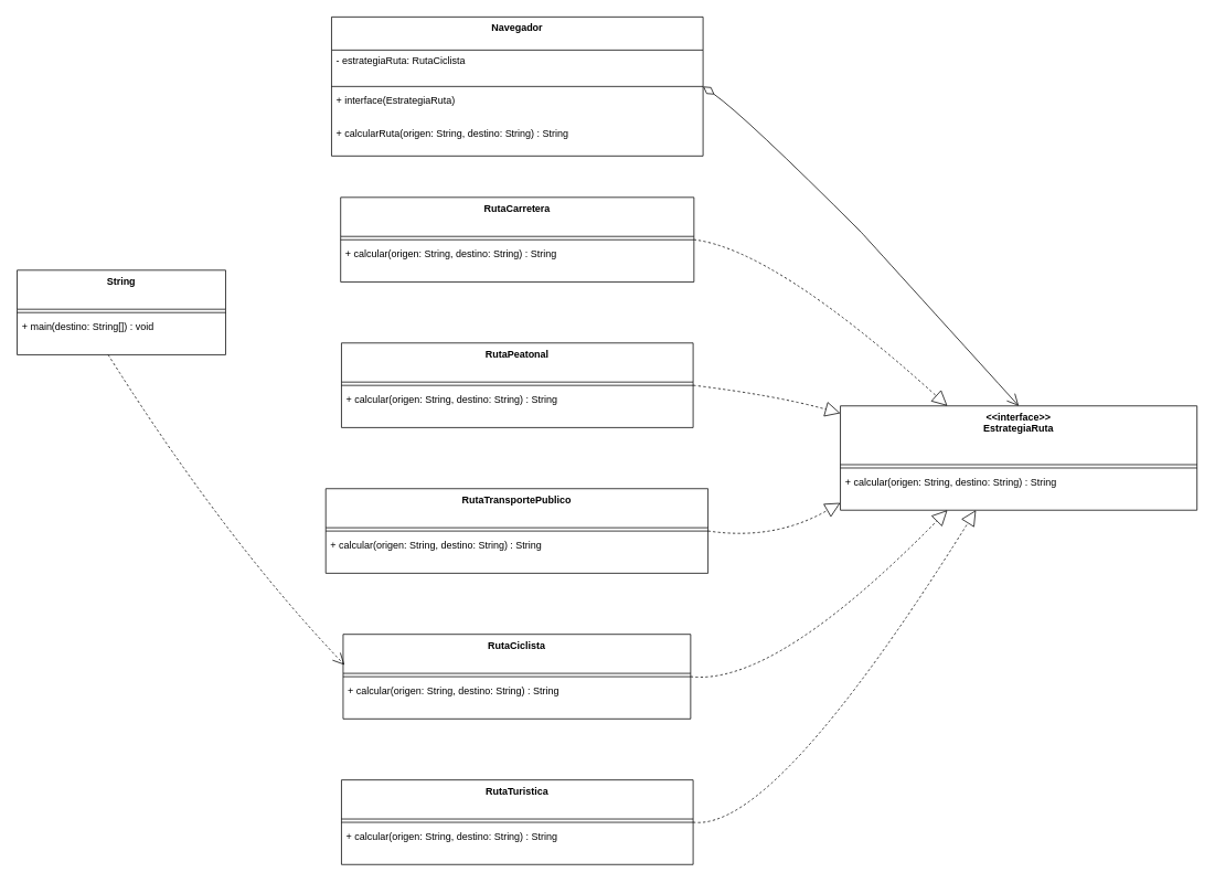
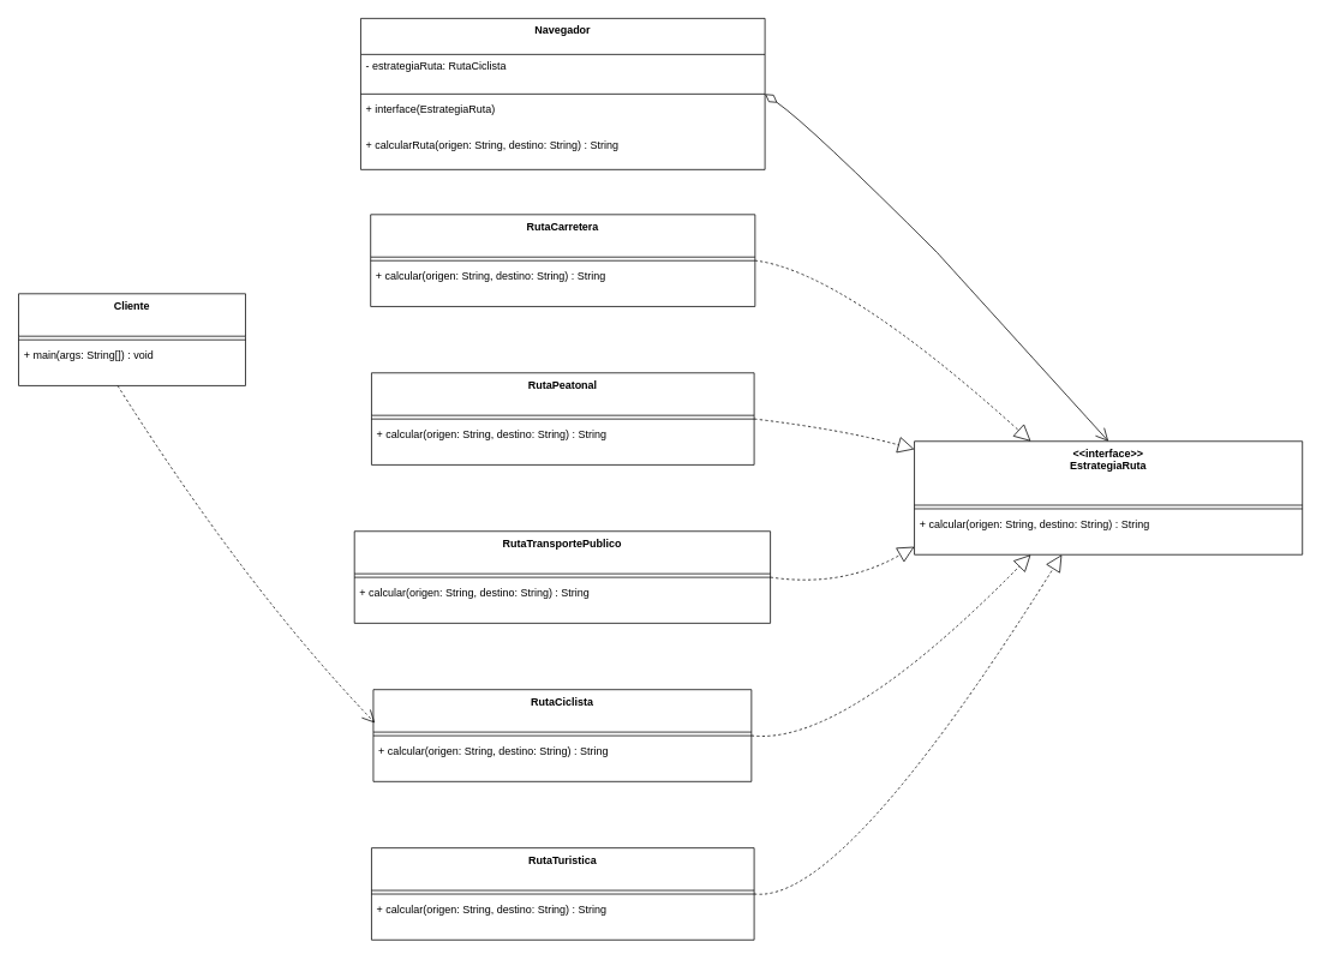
  <mxCell id="0" />
  <mxCell id="1" parent="0" />
  <mxCell id="2" value="Navegador" style="swimlane;fontStyle=1;align=center;verticalAlign=top;childLayout=stackLayout;horizontal=1;startSize=40;horizontalStack=0;resizeParent=1;resizeParentMax=0;resizeLast=0;collapsible=0;marginBottom=0;" vertex="1" parent="1"><mxGeometry x="400" y="20" width="449" height="168" as="geometry" /></mxCell>
  <mxCell id="3" value="- estrategiaRuta: RutaCiclista" style="text;strokeColor=none;fillColor=none;align=left;verticalAlign=top;spacingLeft=4;spacingRight=4;overflow=hidden;rotatable=0;points=[[0,0.5],[1,0.5]];portConstraint=eastwest;" vertex="1" parent="2"><mxGeometry y="40" width="449" height="40" as="geometry" /></mxCell>
  <mxCell id="4" style="line;strokeWidth=1;fillColor=none;align=left;verticalAlign=middle;spacingTop=-1;spacingLeft=3;spacingRight=3;rotatable=0;labelPosition=right;points=[];portConstraint=eastwest;strokeColor=inherit;" vertex="1" parent="2"><mxGeometry y="80" width="449" height="8" as="geometry" /></mxCell>
  <mxCell id="5" value="+ interface(EstrategiaRuta)" style="text;strokeColor=none;fillColor=none;align=left;verticalAlign=top;spacingLeft=4;spacingRight=4;overflow=hidden;rotatable=0;points=[[0,0.5],[1,0.5]];portConstraint=eastwest;" vertex="1" parent="2"><mxGeometry y="88" width="449" height="40" as="geometry" /></mxCell>
  <mxCell id="6" value="+ calcularRuta(origen: String, destino: String) : String" style="text;strokeColor=none;fillColor=none;align=left;verticalAlign=top;spacingLeft=4;spacingRight=4;overflow=hidden;rotatable=0;points=[[0,0.5],[1,0.5]];portConstraint=eastwest;" vertex="1" parent="2"><mxGeometry y="128" width="449" height="40" as="geometry" /></mxCell>
  <mxCell id="7" value="&lt;&lt;interface&gt;&gt;&#10;EstrategiaRuta" style="swimlane;fontStyle=1;align=center;verticalAlign=top;childLayout=stackLayout;horizontal=1;startSize=71;horizontalStack=0;resizeParent=1;resizeParentMax=0;resizeLast=0;collapsible=0;marginBottom=0;" vertex="1" parent="1"><mxGeometry x="1015" y="490" width="431" height="126" as="geometry" /></mxCell>
  <mxCell id="8" style="line;strokeWidth=1;fillColor=none;align=left;verticalAlign=middle;spacingTop=-1;spacingLeft=3;spacingRight=3;rotatable=0;labelPosition=right;points=[];portConstraint=eastwest;strokeColor=inherit;" vertex="1" parent="7"><mxGeometry y="71" width="431" height="8" as="geometry" /></mxCell>
  <mxCell id="9" value="+ calcular(origen: String, destino: String) : String" style="text;strokeColor=none;fillColor=none;align=left;verticalAlign=top;spacingLeft=4;spacingRight=4;overflow=hidden;rotatable=0;points=[[0,0.5],[1,0.5]];portConstraint=eastwest;" vertex="1" parent="7"><mxGeometry y="79" width="431" height="47" as="geometry" /></mxCell>
  <mxCell id="10" value="RutaCarretera" style="swimlane;fontStyle=1;align=center;verticalAlign=top;childLayout=stackLayout;horizontal=1;startSize=47.2;horizontalStack=0;resizeParent=1;resizeParentMax=0;resizeLast=0;collapsible=0;marginBottom=0;" vertex="1" parent="1"><mxGeometry x="411" y="238" width="427" height="102.2" as="geometry" /></mxCell>
  <mxCell id="11" style="line;strokeWidth=1;fillColor=none;align=left;verticalAlign=middle;spacingTop=-1;spacingLeft=3;spacingRight=3;rotatable=0;labelPosition=right;points=[];portConstraint=eastwest;strokeColor=inherit;" vertex="1" parent="10"><mxGeometry y="47.2" width="427" height="8" as="geometry" /></mxCell>
  <mxCell id="12" value="+ calcular(origen: String, destino: String) : String" style="text;strokeColor=none;fillColor=none;align=left;verticalAlign=top;spacingLeft=4;spacingRight=4;overflow=hidden;rotatable=0;points=[[0,0.5],[1,0.5]];portConstraint=eastwest;" vertex="1" parent="10"><mxGeometry y="55.2" width="427" height="47" as="geometry" /></mxCell>
  <mxCell id="13" value="RutaPeatonal" style="swimlane;fontStyle=1;align=center;verticalAlign=top;childLayout=stackLayout;horizontal=1;startSize=47.2;horizontalStack=0;resizeParent=1;resizeParentMax=0;resizeLast=0;collapsible=0;marginBottom=0;" vertex="1" parent="1"><mxGeometry x="412" y="414" width="425" height="102.2" as="geometry" /></mxCell>
  <mxCell id="14" style="line;strokeWidth=1;fillColor=none;align=left;verticalAlign=middle;spacingTop=-1;spacingLeft=3;spacingRight=3;rotatable=0;labelPosition=right;points=[];portConstraint=eastwest;strokeColor=inherit;" vertex="1" parent="13"><mxGeometry y="47.2" width="425" height="8" as="geometry" /></mxCell>
  <mxCell id="15" value="+ calcular(origen: String, destino: String) : String" style="text;strokeColor=none;fillColor=none;align=left;verticalAlign=top;spacingLeft=4;spacingRight=4;overflow=hidden;rotatable=0;points=[[0,0.5],[1,0.5]];portConstraint=eastwest;" vertex="1" parent="13"><mxGeometry y="55.2" width="425" height="47" as="geometry" /></mxCell>
  <mxCell id="16" value="RutaTransportePublico" style="swimlane;fontStyle=1;align=center;verticalAlign=top;childLayout=stackLayout;horizontal=1;startSize=47.2;horizontalStack=0;resizeParent=1;resizeParentMax=0;resizeLast=0;collapsible=0;marginBottom=0;" vertex="1" parent="1"><mxGeometry x="393" y="590" width="462" height="102.2" as="geometry" /></mxCell>
  <mxCell id="17" style="line;strokeWidth=1;fillColor=none;align=left;verticalAlign=middle;spacingTop=-1;spacingLeft=3;spacingRight=3;rotatable=0;labelPosition=right;points=[];portConstraint=eastwest;strokeColor=inherit;" vertex="1" parent="16"><mxGeometry y="47.2" width="462" height="8" as="geometry" /></mxCell>
  <mxCell id="18" value="+ calcular(origen: String, destino: String) : String" style="text;strokeColor=none;fillColor=none;align=left;verticalAlign=top;spacingLeft=4;spacingRight=4;overflow=hidden;rotatable=0;points=[[0,0.5],[1,0.5]];portConstraint=eastwest;" vertex="1" parent="16"><mxGeometry y="55.2" width="462" height="47" as="geometry" /></mxCell>
  <mxCell id="19" value="RutaCiclista" style="swimlane;fontStyle=1;align=center;verticalAlign=top;childLayout=stackLayout;horizontal=1;startSize=47.2;horizontalStack=0;resizeParent=1;resizeParentMax=0;resizeLast=0;collapsible=0;marginBottom=0;" vertex="1" parent="1"><mxGeometry x="414" y="766" width="420" height="102.2" as="geometry" /></mxCell>
  <mxCell id="20" style="line;strokeWidth=1;fillColor=none;align=left;verticalAlign=middle;spacingTop=-1;spacingLeft=3;spacingRight=3;rotatable=0;labelPosition=right;points=[];portConstraint=eastwest;strokeColor=inherit;" vertex="1" parent="19"><mxGeometry y="47.2" width="420" height="8" as="geometry" /></mxCell>
  <mxCell id="21" value="+ calcular(origen: String, destino: String) : String" style="text;strokeColor=none;fillColor=none;align=left;verticalAlign=top;spacingLeft=4;spacingRight=4;overflow=hidden;rotatable=0;points=[[0,0.5],[1,0.5]];portConstraint=eastwest;" vertex="1" parent="19"><mxGeometry y="55.2" width="420" height="47" as="geometry" /></mxCell>
  <mxCell id="22" value="RutaTuristica" style="swimlane;fontStyle=1;align=center;verticalAlign=top;childLayout=stackLayout;horizontal=1;startSize=47.2;horizontalStack=0;resizeParent=1;resizeParentMax=0;resizeLast=0;collapsible=0;marginBottom=0;" vertex="1" parent="1"><mxGeometry x="412" y="942" width="425" height="102.2" as="geometry" /></mxCell>
  <mxCell id="23" style="line;strokeWidth=1;fillColor=none;align=left;verticalAlign=middle;spacingTop=-1;spacingLeft=3;spacingRight=3;rotatable=0;labelPosition=right;points=[];portConstraint=eastwest;strokeColor=inherit;" vertex="1" parent="22"><mxGeometry y="47.2" width="425" height="8" as="geometry" /></mxCell>
  <mxCell id="24" value="+ calcular(origen: String, destino: String) : String" style="text;strokeColor=none;fillColor=none;align=left;verticalAlign=top;spacingLeft=4;spacingRight=4;overflow=hidden;rotatable=0;points=[[0,0.5],[1,0.5]];portConstraint=eastwest;" vertex="1" parent="22"><mxGeometry y="55.2" width="425" height="47" as="geometry" /></mxCell>
- <mxCell id="25" value="String" style="swimlane;fontStyle=1;align=center;verticalAlign=top;childLayout=stackLayout;horizontal=1;startSize=47.2;horizontalStack=0;resizeParent=1;resizeParentMax=0;resizeLast=0;collapsible=0;marginBottom=0;" vertex="1" parent="1"><mxGeometry x="20" y="326" width="252" height="102.2" as="geometry" /></mxCell>
+ <mxCell id="25" value="Cliente" style="swimlane;fontStyle=1;align=center;verticalAlign=top;childLayout=stackLayout;horizontal=1;startSize=47.2;horizontalStack=0;resizeParent=1;resizeParentMax=0;resizeLast=0;collapsible=0;marginBottom=0;" vertex="1" parent="1"><mxGeometry x="20" y="326" width="252" height="102.2" as="geometry" /></mxCell>
  <mxCell id="26" style="line;strokeWidth=1;fillColor=none;align=left;verticalAlign=middle;spacingTop=-1;spacingLeft=3;spacingRight=3;rotatable=0;labelPosition=right;points=[];portConstraint=eastwest;strokeColor=inherit;" vertex="1" parent="25"><mxGeometry y="47.2" width="252" height="8" as="geometry" /></mxCell>
- <mxCell id="27" value="+ main(destino: String[]) : void" style="text;strokeColor=none;fillColor=none;align=left;verticalAlign=top;spacingLeft=4;spacingRight=4;overflow=hidden;rotatable=0;points=[[0,0.5],[1,0.5]];portConstraint=eastwest;" vertex="1" parent="25"><mxGeometry y="55.2" width="252" height="47" as="geometry" /></mxCell>
+ <mxCell id="27" value="+ main(args: String[]) : void" style="text;strokeColor=none;fillColor=none;align=left;verticalAlign=top;spacingLeft=4;spacingRight=4;overflow=hidden;rotatable=0;points=[[0,0.5],[1,0.5]];portConstraint=eastwest;" vertex="1" parent="25"><mxGeometry y="55.2" width="252" height="47" as="geometry" /></mxCell>
  <mxCell id="28" value="" style="curved=1;startArrow=diamondThin;startSize=14;startFill=0;endArrow=none;exitX=1;exitY=0.5;rounded=0;" edge="1" parent="1" source="2"><mxGeometry relative="1" as="geometry"><Array as="points"><mxPoint x="900" y="140" /></Array><mxPoint x="1040" y="280" as="targetPoint" /></mxGeometry></mxCell>
  <mxCell id="29" value="" style="curved=1;dashed=1;startArrow=none;endArrow=block;endSize=16;endFill=0;exitX=1;exitY=0.5;entryX=0.3;entryY=0;rounded=0;" edge="1" parent="1" source="10" target="7"><mxGeometry relative="1" as="geometry"><Array as="points"><mxPoint x="935" y="301" /></Array></mxGeometry></mxCell>
  <mxCell id="30" value="" style="curved=1;dashed=1;startArrow=none;endArrow=block;endSize=16;endFill=0;exitX=1;exitY=0.5;entryX=0;entryY=0.07;rounded=0;" edge="1" parent="1" source="13" target="7"><mxGeometry relative="1" as="geometry"><Array as="points"><mxPoint x="935" y="477" /></Array></mxGeometry></mxCell>
  <mxCell id="31" value="" style="curved=1;dashed=1;startArrow=none;endArrow=block;endSize=16;endFill=0;exitX=1;exitY=0.5;entryX=0;entryY=0.93;rounded=0;" edge="1" parent="1" source="16" target="7"><mxGeometry relative="1" as="geometry"><Array as="points"><mxPoint x="935" y="653" /></Array></mxGeometry></mxCell>
  <mxCell id="32" value="" style="curved=1;dashed=1;startArrow=none;endArrow=block;endSize=16;endFill=0;exitX=1;exitY=0.5;entryX=0.3;entryY=1;rounded=0;" edge="1" parent="1" source="19" target="7"><mxGeometry relative="1" as="geometry"><Array as="points"><mxPoint x="935" y="829" /></Array></mxGeometry></mxCell>
  <mxCell id="33" value="" style="curved=1;dashed=1;startArrow=none;endArrow=block;endSize=16;endFill=0;exitX=1;exitY=0.5;entryX=0.38;entryY=1;rounded=0;" edge="1" parent="1" source="22" target="7"><mxGeometry relative="1" as="geometry"><Array as="points"><mxPoint x="935" y="1005" /></Array></mxGeometry></mxCell>
  <mxCell id="34" value="" style="curved=1;dashed=1;startArrow=none;endArrow=open;endSize=12;exitX=0.68;exitY=1;entryX=0.004;entryY=0.362;rounded=0;entryDx=0;entryDy=0;entryPerimeter=0;" edge="1" parent="1" target="19"><mxGeometry relative="1" as="geometry"><Array as="points"><mxPoint x="272" y="653.2" /></Array><mxPoint x="130" y="428.2" as="sourcePoint" /><mxPoint x="332" y="641.2" as="targetPoint" /></mxGeometry></mxCell>
  <mxCell id="35" value="" style="curved=1;startArrow=none;endArrow=open;endSize=12;entryX=0.5;entryY=0;rounded=0;entryDx=0;entryDy=0;" edge="1" parent="1" target="7"><mxGeometry relative="1" as="geometry"><Array as="points" /><mxPoint x="1040" y="280" as="sourcePoint" /><mxPoint x="1244" y="110" as="targetPoint" /></mxGeometry></mxCell>
